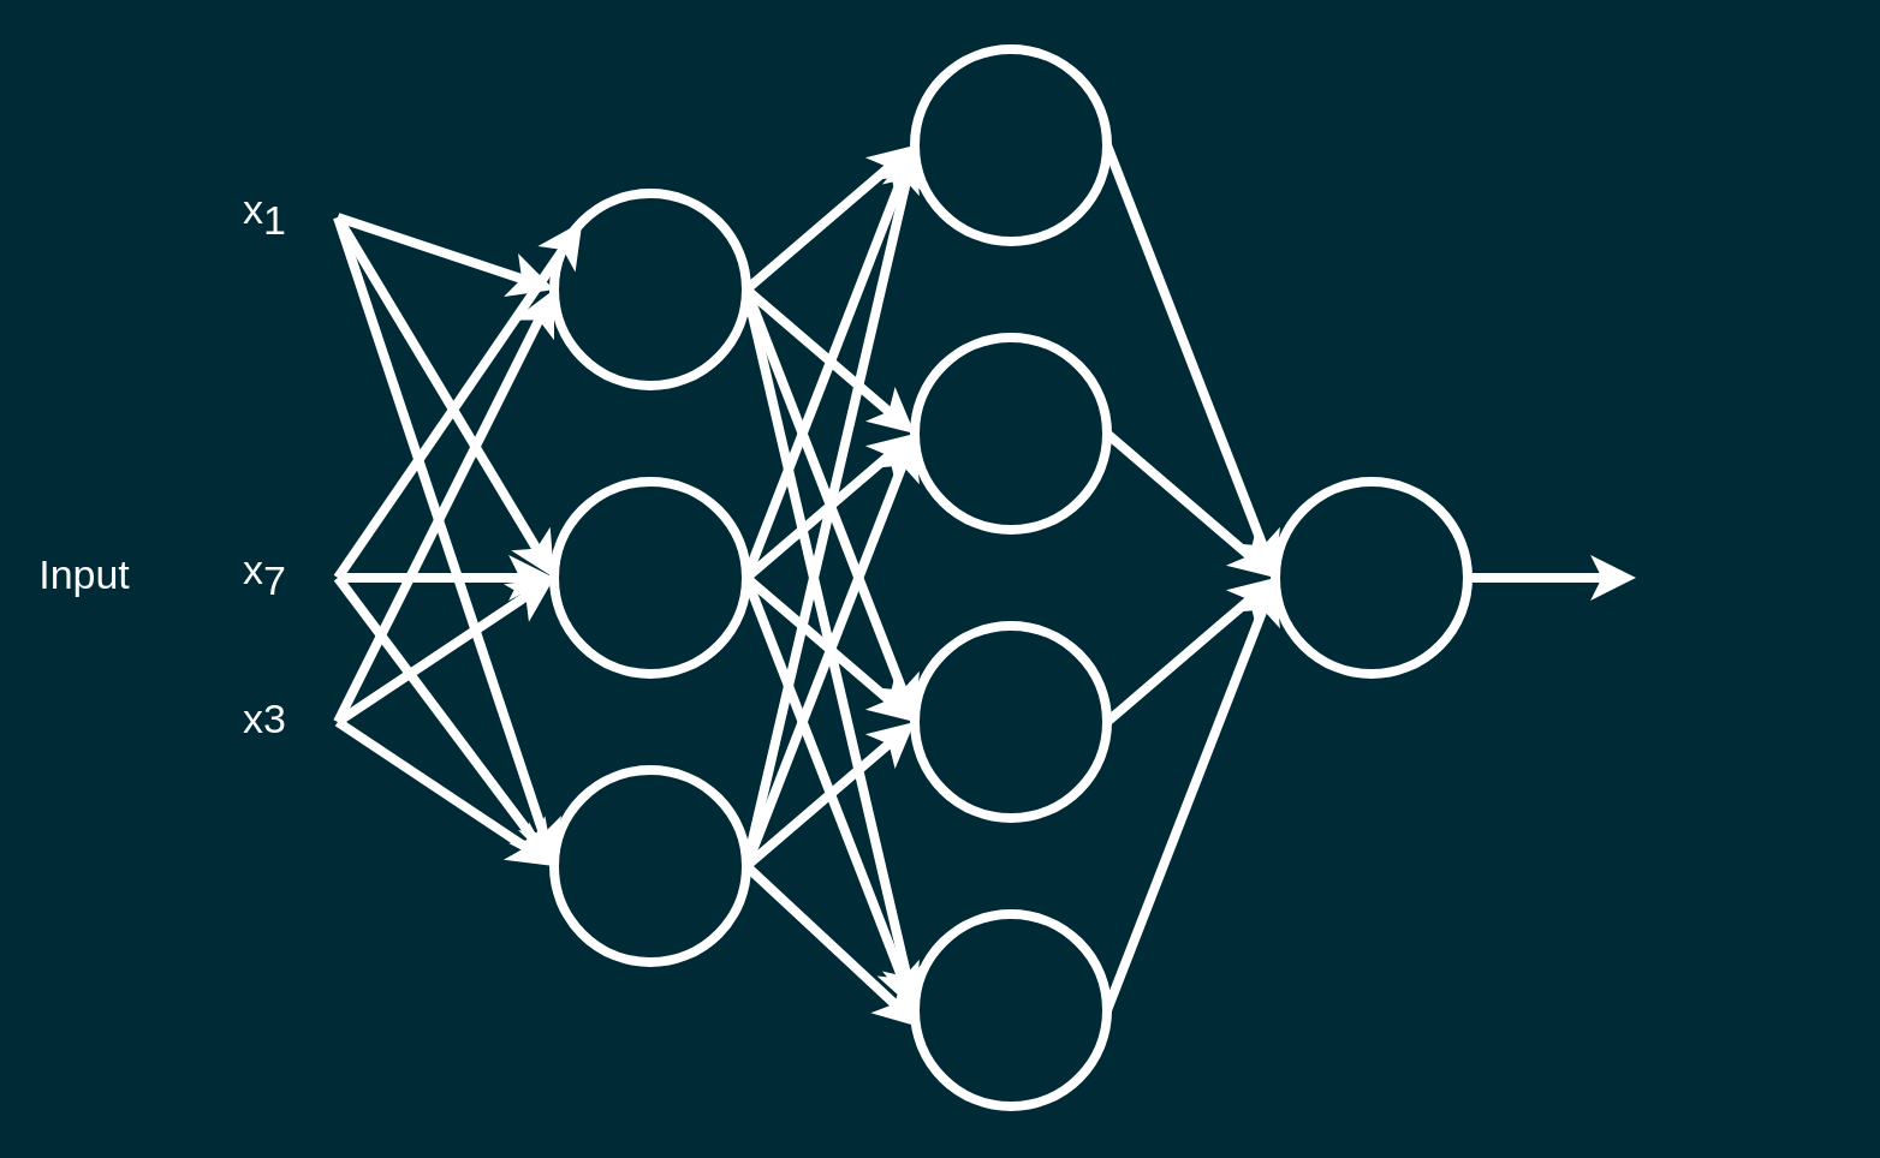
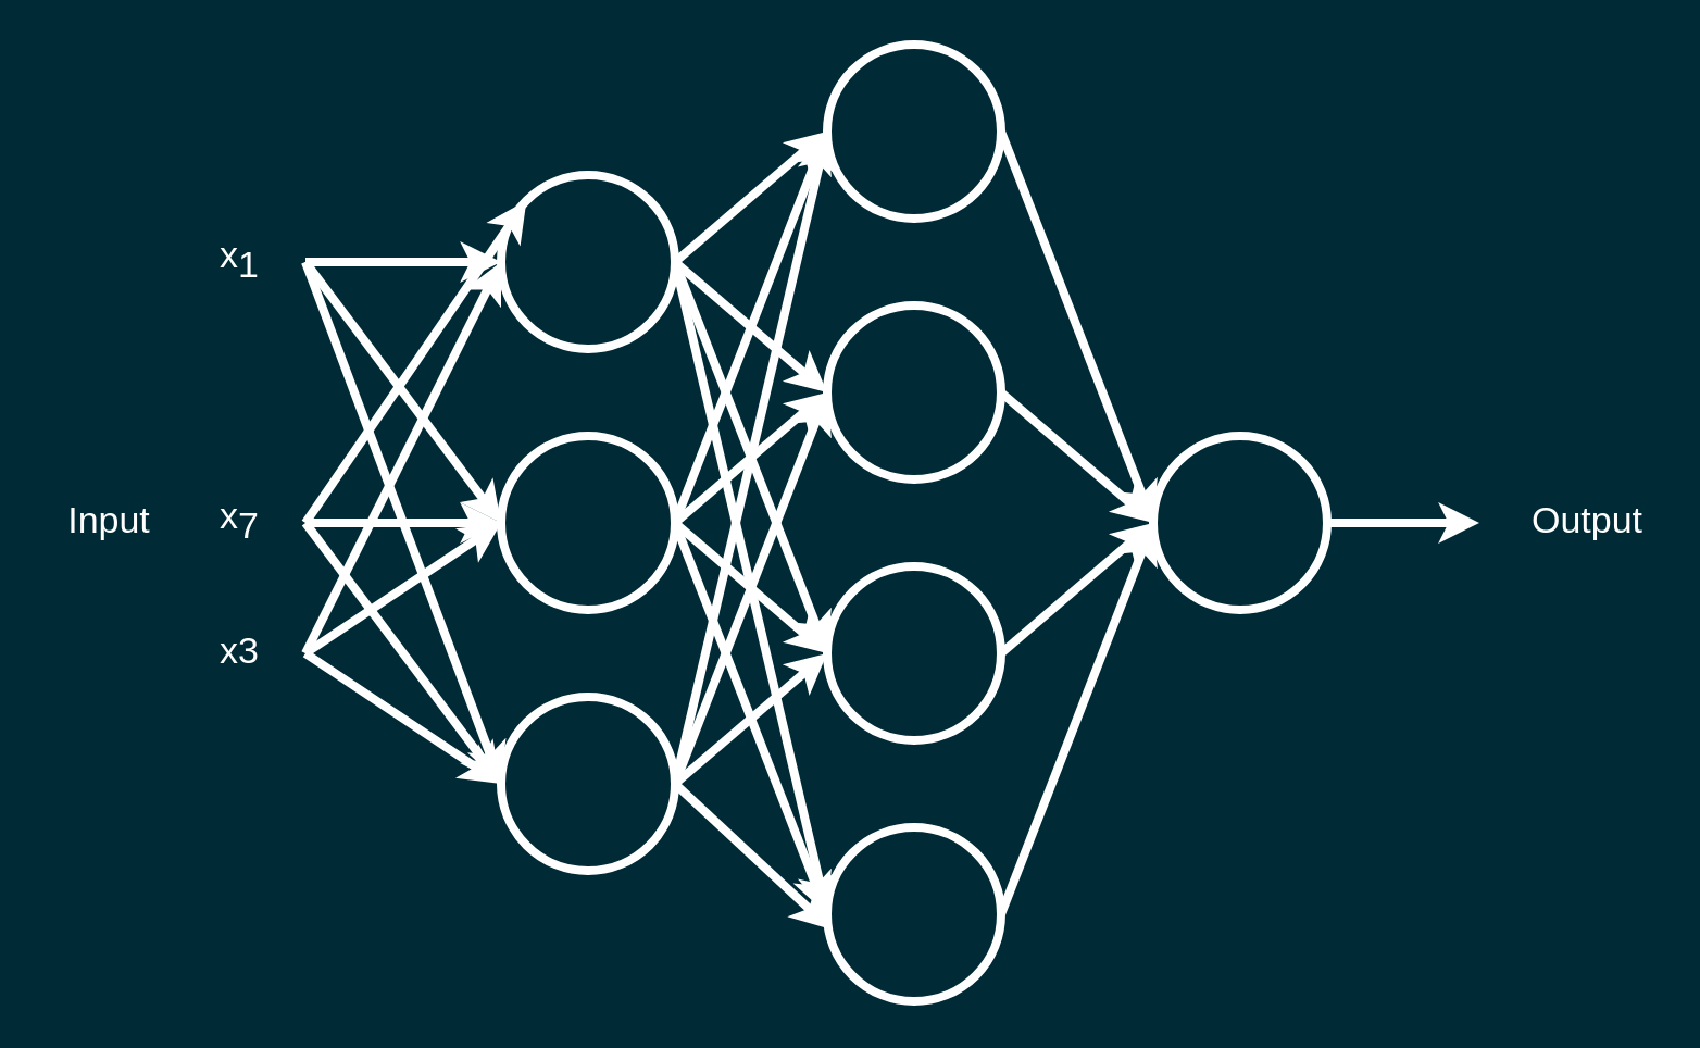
  <mxCell id="0" />
  <mxCell id="1" parent="0" />
  <mxCell id="2" value="" style="ellipse;whiteSpace=wrap;html=1;aspect=fixed;fontColor=#ffffff;strokeColor=#ffffff;fillColor=none;strokeWidth=4;" vertex="1" parent="1"><mxGeometry x="230" y="80" width="80" height="80" as="geometry" /></mxCell>
  <mxCell id="3" value="" style="endArrow=classic;html=1;rounded=0;entryX=0;entryY=0;entryDx=0;entryDy=0;fontColor=#ffffff;strokeColor=#ffffff;strokeWidth=4;exitX=1;exitY=0.5;exitDx=0;exitDy=0;" edge="1" parent="1" source="7" target="2"><mxGeometry width="50" height="50" relative="1" as="geometry"><mxPoint x="140" y="40" as="sourcePoint" /><mxPoint x="300" y="90" as="targetPoint" /></mxGeometry></mxCell>
  <mxCell id="4" value="" style="endArrow=classic;html=1;rounded=0;entryX=0;entryY=0.5;entryDx=0;entryDy=0;fontColor=#ffffff;strokeColor=#ffffff;strokeWidth=4;exitX=1;exitY=0.5;exitDx=0;exitDy=0;" edge="1" parent="1" source="7" target="10"><mxGeometry width="50" height="50" relative="1" as="geometry"><mxPoint x="140" y="120" as="sourcePoint" /><mxPoint x="221.716" y="131.716" as="targetPoint" /></mxGeometry></mxCell>
  <mxCell id="5" value="" style="endArrow=classic;html=1;rounded=0;entryX=0;entryY=0.5;entryDx=0;entryDy=0;fontColor=#ffffff;strokeColor=#ffffff;strokeWidth=4;exitX=1;exitY=0.5;exitDx=0;exitDy=0;" edge="1" parent="1" source="7" target="11"><mxGeometry width="50" height="50" relative="1" as="geometry"><mxPoint x="140" y="200" as="sourcePoint" /><mxPoint x="220" y="200" as="targetPoint" /></mxGeometry></mxCell>
- <mxCell id="6" value="x&lt;sub style=&quot;font-size: 17px;&quot;&gt;1&lt;/sub&gt;" style="text;html=1;align=center;verticalAlign=middle;whiteSpace=wrap;rounded=0;fontColor=#ffffff;fontSize=17;" vertex="1" parent="1"><mxGeometry x="80" y="75" width="60" height="30" as="geometry" /></mxCell>
+ <mxCell id="6" value="x&lt;sub style=&quot;font-size: 17px;&quot;&gt;1&lt;/sub&gt;" style="text;html=1;align=center;verticalAlign=middle;whiteSpace=wrap;rounded=0;fontColor=#ffffff;fontSize=17;" vertex="1" parent="1"><mxGeometry x="80" y="105" width="60" height="30" as="geometry" /></mxCell>
  <mxCell id="7" value="x&lt;sub style=&quot;font-size: 17px;&quot;&gt;7&lt;/sub&gt;" style="text;html=1;align=center;verticalAlign=middle;whiteSpace=wrap;rounded=0;fontColor=#ffffff;fontSize=17;" vertex="1" parent="1"><mxGeometry x="80" y="225" width="60" height="30" as="geometry" /></mxCell>
  <mxCell id="8" value="x3" style="text;html=1;align=center;verticalAlign=middle;whiteSpace=wrap;rounded=0;fontColor=#ffffff;fontSize=17;" vertex="1" parent="1"><mxGeometry x="80" y="285" width="60" height="30" as="geometry" /></mxCell>
  <mxCell id="9" value="" style="endArrow=classic;html=1;rounded=0;exitX=1;exitY=0.5;exitDx=0;exitDy=0;fontColor=#ffffff;strokeColor=#ffffff;strokeWidth=4;entryX=0;entryY=0.5;entryDx=0;entryDy=0;" edge="1" parent="1" source="2" target="12"><mxGeometry width="50" height="50" relative="1" as="geometry"><mxPoint x="250" y="140" as="sourcePoint" /><mxPoint x="390" y="120" as="targetPoint" /></mxGeometry></mxCell>
  <mxCell id="10" value="" style="ellipse;whiteSpace=wrap;html=1;aspect=fixed;fontColor=#ffffff;strokeColor=#ffffff;fillColor=none;strokeWidth=4;" vertex="1" parent="1"><mxGeometry x="230" y="200" width="80" height="80" as="geometry" /></mxCell>
  <mxCell id="11" value="" style="ellipse;whiteSpace=wrap;html=1;aspect=fixed;fontColor=#ffffff;strokeColor=#ffffff;fillColor=none;strokeWidth=4;" vertex="1" parent="1"><mxGeometry x="230" y="320" width="80" height="80" as="geometry" /></mxCell>
  <mxCell id="12" value="" style="ellipse;whiteSpace=wrap;html=1;aspect=fixed;fontColor=#ffffff;strokeColor=#ffffff;fillColor=none;strokeWidth=4;" vertex="1" parent="1"><mxGeometry x="380" y="20" width="80" height="80" as="geometry" /></mxCell>
  <mxCell id="13" value="" style="ellipse;whiteSpace=wrap;html=1;aspect=fixed;fontColor=#ffffff;strokeColor=#ffffff;fillColor=none;strokeWidth=4;" vertex="1" parent="1"><mxGeometry x="380" y="140" width="80" height="80" as="geometry" /></mxCell>
  <mxCell id="14" value="" style="ellipse;whiteSpace=wrap;html=1;aspect=fixed;fontColor=#ffffff;strokeColor=#ffffff;fillColor=none;strokeWidth=4;" vertex="1" parent="1"><mxGeometry x="380" y="260" width="80" height="80" as="geometry" /></mxCell>
  <mxCell id="15" value="" style="ellipse;whiteSpace=wrap;html=1;aspect=fixed;fontColor=#ffffff;strokeColor=#ffffff;fillColor=none;strokeWidth=4;" vertex="1" parent="1"><mxGeometry x="380" y="380" width="80" height="80" as="geometry" /></mxCell>
  <mxCell id="16" value="" style="endArrow=classic;html=1;rounded=0;entryX=0;entryY=0.5;entryDx=0;entryDy=0;fontColor=#ffffff;strokeColor=#ffffff;strokeWidth=4;exitX=1;exitY=0.5;exitDx=0;exitDy=0;" edge="1" parent="1" source="6" target="10"><mxGeometry width="50" height="50" relative="1" as="geometry"><mxPoint x="150" y="50" as="sourcePoint" /><mxPoint x="251.716" y="101.716" as="targetPoint" /></mxGeometry></mxCell>
  <mxCell id="17" value="" style="endArrow=classic;html=1;rounded=0;entryX=0;entryY=0.5;entryDx=0;entryDy=0;fontColor=#ffffff;strokeColor=#ffffff;strokeWidth=4;exitX=1;exitY=0.5;exitDx=0;exitDy=0;" edge="1" parent="1" source="6" target="11"><mxGeometry width="50" height="50" relative="1" as="geometry"><mxPoint x="150" y="55" as="sourcePoint" /><mxPoint x="240" y="250" as="targetPoint" /></mxGeometry></mxCell>
  <mxCell id="18" value="" style="endArrow=classic;html=1;rounded=0;entryX=0;entryY=0.5;entryDx=0;entryDy=0;fontColor=#ffffff;strokeColor=#ffffff;strokeWidth=4;exitX=1;exitY=0.5;exitDx=0;exitDy=0;" edge="1" parent="1" source="8" target="11"><mxGeometry width="50" height="50" relative="1" as="geometry"><mxPoint x="150" y="250" as="sourcePoint" /><mxPoint x="240" y="370" as="targetPoint" /></mxGeometry></mxCell>
  <mxCell id="19" value="" style="endArrow=classic;html=1;rounded=0;entryX=0;entryY=0.5;entryDx=0;entryDy=0;fontColor=#ffffff;strokeColor=#ffffff;strokeWidth=4;exitX=1;exitY=0.5;exitDx=0;exitDy=0;" edge="1" parent="1" source="8" target="10"><mxGeometry width="50" height="50" relative="1" as="geometry"><mxPoint x="150" y="370" as="sourcePoint" /><mxPoint x="240" y="370" as="targetPoint" /></mxGeometry></mxCell>
  <mxCell id="20" value="" style="endArrow=classic;html=1;rounded=0;entryX=0;entryY=0.5;entryDx=0;entryDy=0;fontColor=#ffffff;strokeColor=#ffffff;strokeWidth=4;exitX=1;exitY=0.5;exitDx=0;exitDy=0;" edge="1" parent="1" source="8" target="2"><mxGeometry width="50" height="50" relative="1" as="geometry"><mxPoint x="150" y="370" as="sourcePoint" /><mxPoint x="240" y="250" as="targetPoint" /></mxGeometry></mxCell>
  <mxCell id="21" value="" style="endArrow=classic;html=1;rounded=0;entryX=0;entryY=0.5;entryDx=0;entryDy=0;fontColor=#ffffff;strokeColor=#ffffff;strokeWidth=4;exitX=1;exitY=0.5;exitDx=0;exitDy=0;" edge="1" parent="1" source="6" target="2"><mxGeometry width="50" height="50" relative="1" as="geometry"><mxPoint x="150" y="130" as="sourcePoint" /><mxPoint x="240" y="370" as="targetPoint" /></mxGeometry></mxCell>
  <mxCell id="22" value="" style="endArrow=classic;html=1;rounded=0;exitX=1;exitY=0.5;exitDx=0;exitDy=0;fontColor=#ffffff;strokeColor=#ffffff;strokeWidth=4;entryX=0;entryY=0.5;entryDx=0;entryDy=0;" edge="1" parent="1" source="10" target="13"><mxGeometry width="50" height="50" relative="1" as="geometry"><mxPoint x="320" y="130" as="sourcePoint" /><mxPoint x="390" y="70" as="targetPoint" /></mxGeometry></mxCell>
  <mxCell id="23" value="" style="endArrow=classic;html=1;rounded=0;exitX=1;exitY=0.5;exitDx=0;exitDy=0;fontColor=#ffffff;strokeColor=#ffffff;strokeWidth=4;entryX=0;entryY=0.5;entryDx=0;entryDy=0;" edge="1" parent="1" source="2" target="13"><mxGeometry width="50" height="50" relative="1" as="geometry"><mxPoint x="320" y="130" as="sourcePoint" /><mxPoint x="390" y="190" as="targetPoint" /></mxGeometry></mxCell>
  <mxCell id="24" value="" style="endArrow=classic;html=1;rounded=0;exitX=1;exitY=0.5;exitDx=0;exitDy=0;fontColor=#ffffff;strokeColor=#ffffff;strokeWidth=4;entryX=0;entryY=0.5;entryDx=0;entryDy=0;" edge="1" parent="1" source="2" target="14"><mxGeometry width="50" height="50" relative="1" as="geometry"><mxPoint x="320" y="130" as="sourcePoint" /><mxPoint x="390" y="190" as="targetPoint" /></mxGeometry></mxCell>
  <mxCell id="25" value="" style="endArrow=classic;html=1;rounded=0;fontColor=#ffffff;strokeColor=#ffffff;strokeWidth=4;entryX=0;entryY=0.5;entryDx=0;entryDy=0;" edge="1" parent="1" target="15"><mxGeometry width="50" height="50" relative="1" as="geometry"><mxPoint x="310" y="120" as="sourcePoint" /><mxPoint x="390" y="310" as="targetPoint" /></mxGeometry></mxCell>
  <mxCell id="26" value="" style="endArrow=classic;html=1;rounded=0;exitX=1;exitY=0.5;exitDx=0;exitDy=0;fontColor=#ffffff;strokeColor=#ffffff;strokeWidth=4;entryX=0;entryY=0.5;entryDx=0;entryDy=0;" edge="1" parent="1" source="10" target="12"><mxGeometry width="50" height="50" relative="1" as="geometry"><mxPoint x="320" y="250" as="sourcePoint" /><mxPoint x="390" y="190" as="targetPoint" /></mxGeometry></mxCell>
  <mxCell id="27" value="" style="endArrow=classic;html=1;rounded=0;exitX=1;exitY=0.5;exitDx=0;exitDy=0;fontColor=#ffffff;strokeColor=#ffffff;strokeWidth=4;entryX=0;entryY=0.5;entryDx=0;entryDy=0;" edge="1" parent="1" source="10" target="14"><mxGeometry width="50" height="50" relative="1" as="geometry"><mxPoint x="320" y="250" as="sourcePoint" /><mxPoint x="390" y="70" as="targetPoint" /></mxGeometry></mxCell>
  <mxCell id="28" value="" style="endArrow=classic;html=1;rounded=0;fontColor=#ffffff;strokeColor=#ffffff;strokeWidth=4;exitX=1;exitY=0.5;exitDx=0;exitDy=0;" edge="1" parent="1" source="10"><mxGeometry width="50" height="50" relative="1" as="geometry"><mxPoint x="320" y="240" as="sourcePoint" /><mxPoint x="380" y="420" as="targetPoint" /></mxGeometry></mxCell>
  <mxCell id="29" value="" style="endArrow=classic;html=1;rounded=0;fontColor=#ffffff;strokeColor=#ffffff;strokeWidth=4;entryX=0;entryY=0.5;entryDx=0;entryDy=0;exitX=1;exitY=0.5;exitDx=0;exitDy=0;" edge="1" parent="1" source="11" target="12"><mxGeometry width="50" height="50" relative="1" as="geometry"><mxPoint x="320" y="250" as="sourcePoint" /><mxPoint x="388" y="417.04" as="targetPoint" /></mxGeometry></mxCell>
  <mxCell id="30" value="" style="endArrow=classic;html=1;rounded=0;fontColor=#ffffff;strokeColor=#ffffff;strokeWidth=4;entryX=0;entryY=0.5;entryDx=0;entryDy=0;exitX=1;exitY=0.5;exitDx=0;exitDy=0;" edge="1" parent="1" source="11" target="13"><mxGeometry width="50" height="50" relative="1" as="geometry"><mxPoint x="320" y="370" as="sourcePoint" /><mxPoint x="390" y="70" as="targetPoint" /></mxGeometry></mxCell>
  <mxCell id="31" value="" style="endArrow=classic;html=1;rounded=0;fontColor=#ffffff;strokeColor=#ffffff;strokeWidth=4;entryX=0;entryY=0.5;entryDx=0;entryDy=0;" edge="1" parent="1" target="14"><mxGeometry width="50" height="50" relative="1" as="geometry"><mxPoint x="310" y="360" as="sourcePoint" /><mxPoint x="390" y="190" as="targetPoint" /></mxGeometry></mxCell>
  <mxCell id="32" value="" style="endArrow=classic;html=1;rounded=0;fontColor=#ffffff;strokeColor=#ffffff;strokeWidth=4;entryX=0.025;entryY=0.588;entryDx=0;entryDy=0;entryPerimeter=0;" edge="1" parent="1" target="15"><mxGeometry width="50" height="50" relative="1" as="geometry"><mxPoint x="310" y="360" as="sourcePoint" /><mxPoint x="390" y="310" as="targetPoint" /></mxGeometry></mxCell>
  <mxCell id="33" value="" style="ellipse;whiteSpace=wrap;html=1;aspect=fixed;fontColor=#ffffff;strokeColor=#ffffff;fillColor=none;strokeWidth=4;" vertex="1" parent="1"><mxGeometry x="530" y="200" width="80" height="80" as="geometry" /></mxCell>
  <mxCell id="34" value="" style="endArrow=classic;html=1;rounded=0;exitX=1;exitY=0.5;exitDx=0;exitDy=0;fontColor=#ffffff;strokeColor=#ffffff;strokeWidth=4;entryX=0;entryY=0.5;entryDx=0;entryDy=0;" edge="1" parent="1" source="12" target="33"><mxGeometry width="50" height="50" relative="1" as="geometry"><mxPoint x="320" y="130" as="sourcePoint" /><mxPoint x="390" y="70" as="targetPoint" /></mxGeometry></mxCell>
  <mxCell id="35" value="" style="endArrow=classic;html=1;rounded=0;exitX=1;exitY=0.5;exitDx=0;exitDy=0;fontColor=#ffffff;strokeColor=#ffffff;strokeWidth=4;entryX=0;entryY=0.5;entryDx=0;entryDy=0;" edge="1" parent="1" source="13" target="33"><mxGeometry width="50" height="50" relative="1" as="geometry"><mxPoint x="470" y="70" as="sourcePoint" /><mxPoint x="540" y="250" as="targetPoint" /></mxGeometry></mxCell>
  <mxCell id="36" value="" style="endArrow=classic;html=1;rounded=0;exitX=1;exitY=0.5;exitDx=0;exitDy=0;fontColor=#ffffff;strokeColor=#ffffff;strokeWidth=4;entryX=0;entryY=0.5;entryDx=0;entryDy=0;" edge="1" parent="1" source="14" target="33"><mxGeometry width="50" height="50" relative="1" as="geometry"><mxPoint x="470" y="190" as="sourcePoint" /><mxPoint x="540" y="250" as="targetPoint" /></mxGeometry></mxCell>
  <mxCell id="37" value="" style="endArrow=classic;html=1;rounded=0;exitX=1;exitY=0.5;exitDx=0;exitDy=0;fontColor=#ffffff;strokeColor=#ffffff;strokeWidth=4;entryX=0;entryY=0.5;entryDx=0;entryDy=0;" edge="1" parent="1" source="15" target="33"><mxGeometry width="50" height="50" relative="1" as="geometry"><mxPoint x="470" y="310" as="sourcePoint" /><mxPoint x="540" y="250" as="targetPoint" /></mxGeometry></mxCell>
  <mxCell id="38" value="" style="endArrow=classic;html=1;rounded=0;exitX=1;exitY=0.5;exitDx=0;exitDy=0;fontColor=#ffffff;strokeColor=#ffffff;strokeWidth=4;" edge="1" parent="1" source="33"><mxGeometry width="50" height="50" relative="1" as="geometry"><mxPoint x="470" y="70" as="sourcePoint" /><mxPoint x="680" y="240" as="targetPoint" /></mxGeometry></mxCell>
- <mxCell id="39" value="Input" style="text;html=1;align=center;verticalAlign=middle;whiteSpace=wrap;rounded=0;fontColor=#ffffff;fontSize=17;" vertex="1" parent="1"><mxGeometry x="5" y="225" width="60" height="30" as="geometry" /></mxCell>
+ <mxCell id="39" value="Input" style="text;html=1;align=center;verticalAlign=middle;whiteSpace=wrap;rounded=0;fontColor=#ffffff;fontSize=17;" vertex="1" parent="1"><mxGeometry x="20" y="225" width="60" height="30" as="geometry" /></mxCell>
+ <mxCell id="40" value="Output" style="text;html=1;align=center;verticalAlign=middle;whiteSpace=wrap;rounded=0;fontColor=#ffffff;fontSize=17;" vertex="1" parent="1"><mxGeometry x="700" y="225" width="60" height="30" as="geometry" /></mxCell>
